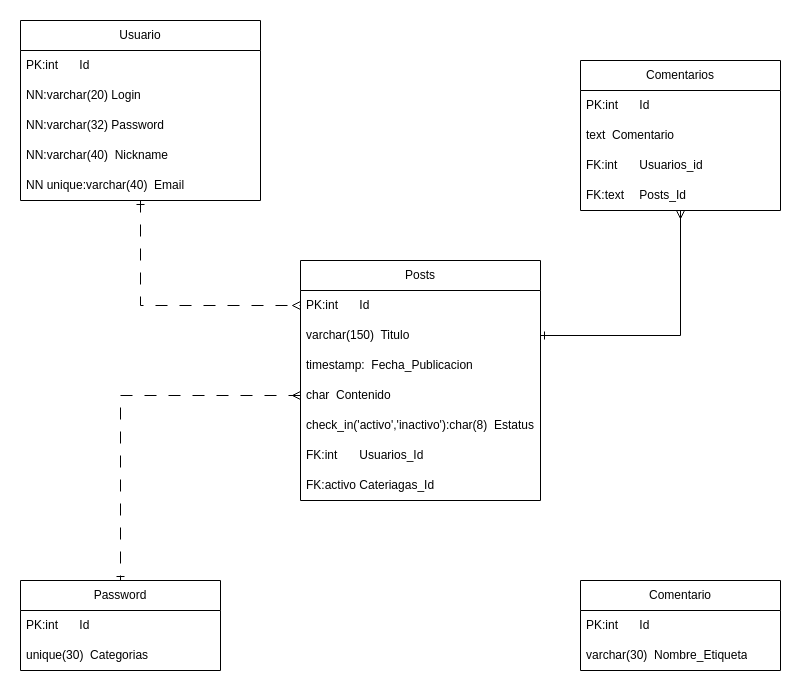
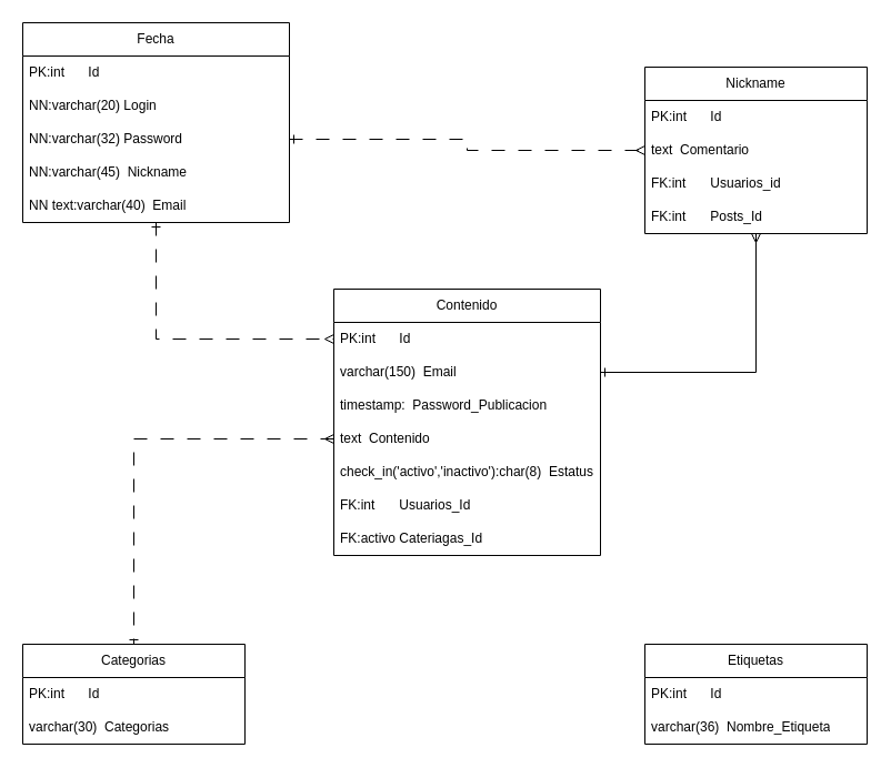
  <mxCell id="0" />
  <mxCell id="1" parent="0" />
  <mxCell id="2" style="edgeStyle=orthogonalEdgeStyle;rounded=0;orthogonalLoop=1;jettySize=auto;html=1;entryX=0;entryY=0.5;entryDx=0;entryDy=0;dashed=1;dashPattern=12 12;startArrow=ERone;startFill=0;endArrow=ERmany;endFill=0;" edge="1" parent="1" source="3" target="10"><mxGeometry relative="1" as="geometry" /></mxCell>
- <mxCell id="3" value="Usuario" style="swimlane;fontStyle=0;childLayout=stackLayout;horizontal=1;startSize=30;horizontalStack=0;resizeParent=1;resizeParentMax=0;resizeLast=0;collapsible=1;marginBottom=0;whiteSpace=wrap;html=1;" vertex="1" parent="1"><mxGeometry x="20" y="20" width="240" height="180" as="geometry" /></mxCell>
+ <mxCell id="3" value="Fecha" style="swimlane;fontStyle=0;childLayout=stackLayout;horizontal=1;startSize=30;horizontalStack=0;resizeParent=1;resizeParentMax=0;resizeLast=0;collapsible=1;marginBottom=0;whiteSpace=wrap;html=1;" vertex="1" parent="1"><mxGeometry x="20" y="20" width="240" height="180" as="geometry" /></mxCell>
  <mxCell id="4" value="PK:int&lt;span style=&quot;white-space: pre;&quot;&gt;&#09;&lt;/span&gt;Id" style="text;strokeColor=none;fillColor=none;align=left;verticalAlign=middle;spacingLeft=4;spacingRight=4;overflow=hidden;points=[[0,0.5],[1,0.5]];portConstraint=eastwest;rotatable=0;whiteSpace=wrap;html=1;" vertex="1" parent="3"><mxGeometry y="30" width="240" height="30" as="geometry" /></mxCell>
  <mxCell id="5" value="NN:varchar(20) Login" style="text;strokeColor=none;fillColor=none;align=left;verticalAlign=middle;spacingLeft=4;spacingRight=4;overflow=hidden;points=[[0,0.5],[1,0.5]];portConstraint=eastwest;rotatable=0;whiteSpace=wrap;html=1;" vertex="1" parent="3"><mxGeometry y="60" width="240" height="30" as="geometry" /></mxCell>
  <mxCell id="6" value="NN:varchar(32) Password" style="text;strokeColor=none;fillColor=none;align=left;verticalAlign=middle;spacingLeft=4;spacingRight=4;overflow=hidden;points=[[0,0.5],[1,0.5]];portConstraint=eastwest;rotatable=0;whiteSpace=wrap;html=1;" vertex="1" parent="3"><mxGeometry y="90" width="240" height="30" as="geometry" /></mxCell>
- <mxCell id="7" value="NN:varchar(40)&amp;nbsp; Nickname" style="text;strokeColor=none;fillColor=none;align=left;verticalAlign=middle;spacingLeft=4;spacingRight=4;overflow=hidden;points=[[0,0.5],[1,0.5]];portConstraint=eastwest;rotatable=0;whiteSpace=wrap;html=1;" vertex="1" parent="3"><mxGeometry y="120" width="240" height="30" as="geometry" /></mxCell>
- <mxCell id="8" value="NN unique:varchar(40)&amp;nbsp; Email" style="text;strokeColor=none;fillColor=none;align=left;verticalAlign=middle;spacingLeft=4;spacingRight=4;overflow=hidden;points=[[0,0.5],[1,0.5]];portConstraint=eastwest;rotatable=0;whiteSpace=wrap;html=1;" vertex="1" parent="3"><mxGeometry y="150" width="240" height="30" as="geometry" /></mxCell>
- <mxCell id="9" value="Posts" style="swimlane;fontStyle=0;childLayout=stackLayout;horizontal=1;startSize=30;horizontalStack=0;resizeParent=1;resizeParentMax=0;resizeLast=0;collapsible=1;marginBottom=0;whiteSpace=wrap;html=1;" vertex="1" parent="1"><mxGeometry x="300" y="260" width="240" height="240" as="geometry" /></mxCell>
+ <mxCell id="7" value="NN:varchar(45)&amp;nbsp; Nickname" style="text;strokeColor=none;fillColor=none;align=left;verticalAlign=middle;spacingLeft=4;spacingRight=4;overflow=hidden;points=[[0,0.5],[1,0.5]];portConstraint=eastwest;rotatable=0;whiteSpace=wrap;html=1;" vertex="1" parent="3"><mxGeometry y="120" width="240" height="30" as="geometry" /></mxCell>
+ <mxCell id="8" value="NN text:varchar(40)&amp;nbsp; Email" style="text;strokeColor=none;fillColor=none;align=left;verticalAlign=middle;spacingLeft=4;spacingRight=4;overflow=hidden;points=[[0,0.5],[1,0.5]];portConstraint=eastwest;rotatable=0;whiteSpace=wrap;html=1;" vertex="1" parent="3"><mxGeometry y="150" width="240" height="30" as="geometry" /></mxCell>
+ <mxCell id="9" value="Contenido" style="swimlane;fontStyle=0;childLayout=stackLayout;horizontal=1;startSize=30;horizontalStack=0;resizeParent=1;resizeParentMax=0;resizeLast=0;collapsible=1;marginBottom=0;whiteSpace=wrap;html=1;" vertex="1" parent="1"><mxGeometry x="300" y="260" width="240" height="240" as="geometry" /></mxCell>
  <mxCell id="10" value="PK:int&lt;span style=&quot;white-space: pre;&quot;&gt;&#09;&lt;/span&gt;Id" style="text;strokeColor=none;fillColor=none;align=left;verticalAlign=middle;spacingLeft=4;spacingRight=4;overflow=hidden;points=[[0,0.5],[1,0.5]];portConstraint=eastwest;rotatable=0;whiteSpace=wrap;html=1;" vertex="1" parent="9"><mxGeometry y="30" width="240" height="30" as="geometry" /></mxCell>
- <mxCell id="11" value="varchar(150)&amp;nbsp; Titulo" style="text;strokeColor=none;fillColor=none;align=left;verticalAlign=middle;spacingLeft=4;spacingRight=4;overflow=hidden;points=[[0,0.5],[1,0.5]];portConstraint=eastwest;rotatable=0;whiteSpace=wrap;html=1;" vertex="1" parent="9"><mxGeometry y="60" width="240" height="30" as="geometry" /></mxCell>
- <mxCell id="12" value="timestamp:&amp;nbsp; Fecha_Publicacion" style="text;strokeColor=none;fillColor=none;align=left;verticalAlign=middle;spacingLeft=4;spacingRight=4;overflow=hidden;points=[[0,0.5],[1,0.5]];portConstraint=eastwest;rotatable=0;whiteSpace=wrap;html=1;" vertex="1" parent="9"><mxGeometry y="90" width="240" height="30" as="geometry" /></mxCell>
- <mxCell id="13" value="char&amp;nbsp; Contenido" style="text;strokeColor=none;fillColor=none;align=left;verticalAlign=middle;spacingLeft=4;spacingRight=4;overflow=hidden;points=[[0,0.5],[1,0.5]];portConstraint=eastwest;rotatable=0;whiteSpace=wrap;html=1;" vertex="1" parent="9"><mxGeometry y="120" width="240" height="30" as="geometry" /></mxCell>
+ <mxCell id="11" value="varchar(150)&amp;nbsp; Email" style="text;strokeColor=none;fillColor=none;align=left;verticalAlign=middle;spacingLeft=4;spacingRight=4;overflow=hidden;points=[[0,0.5],[1,0.5]];portConstraint=eastwest;rotatable=0;whiteSpace=wrap;html=1;" vertex="1" parent="9"><mxGeometry y="60" width="240" height="30" as="geometry" /></mxCell>
+ <mxCell id="12" value="timestamp:&amp;nbsp; Password_Publicacion" style="text;strokeColor=none;fillColor=none;align=left;verticalAlign=middle;spacingLeft=4;spacingRight=4;overflow=hidden;points=[[0,0.5],[1,0.5]];portConstraint=eastwest;rotatable=0;whiteSpace=wrap;html=1;" vertex="1" parent="9"><mxGeometry y="90" width="240" height="30" as="geometry" /></mxCell>
+ <mxCell id="13" value="text&amp;nbsp; Contenido" style="text;strokeColor=none;fillColor=none;align=left;verticalAlign=middle;spacingLeft=4;spacingRight=4;overflow=hidden;points=[[0,0.5],[1,0.5]];portConstraint=eastwest;rotatable=0;whiteSpace=wrap;html=1;" vertex="1" parent="9"><mxGeometry y="120" width="240" height="30" as="geometry" /></mxCell>
  <mxCell id="14" value="check_in('activo','inactivo'):char(8)&amp;nbsp; Estatus" style="text;strokeColor=none;fillColor=none;align=left;verticalAlign=middle;spacingLeft=4;spacingRight=4;overflow=hidden;points=[[0,0.5],[1,0.5]];portConstraint=eastwest;rotatable=0;whiteSpace=wrap;html=1;" vertex="1" parent="9"><mxGeometry y="150" width="240" height="30" as="geometry" /></mxCell>
  <mxCell id="15" value="FK:int&lt;span style=&quot;white-space: pre;&quot;&gt;&#09;&lt;/span&gt;Usuarios_Id" style="text;strokeColor=none;fillColor=none;align=left;verticalAlign=middle;spacingLeft=4;spacingRight=4;overflow=hidden;points=[[0,0.5],[1,0.5]];portConstraint=eastwest;rotatable=0;whiteSpace=wrap;html=1;" vertex="1" parent="9"><mxGeometry y="180" width="240" height="30" as="geometry" /></mxCell>
  <mxCell id="16" value="FK:activo&lt;span style=&quot;white-space: pre;&quot;&gt;&#09;&lt;/span&gt;Cateriagas_Id" style="text;strokeColor=none;fillColor=none;align=left;verticalAlign=middle;spacingLeft=4;spacingRight=4;overflow=hidden;points=[[0,0.5],[1,0.5]];portConstraint=eastwest;rotatable=0;whiteSpace=wrap;html=1;" vertex="1" parent="9"><mxGeometry y="210" width="240" height="30" as="geometry" /></mxCell>
  <mxCell id="17" style="edgeStyle=orthogonalEdgeStyle;rounded=0;orthogonalLoop=1;jettySize=auto;html=1;entryX=1;entryY=0.5;entryDx=0;entryDy=0;dashed=0;dashPattern=12 12;startArrow=ERmany;startFill=0;endArrow=ERone;endFill=0;" edge="1" parent="1" source="18" target="11"><mxGeometry relative="1" as="geometry" /></mxCell>
- <mxCell id="18" value="Comentarios" style="swimlane;fontStyle=0;childLayout=stackLayout;horizontal=1;startSize=30;horizontalStack=0;resizeParent=1;resizeParentMax=0;resizeLast=0;collapsible=1;marginBottom=0;whiteSpace=wrap;html=1;" vertex="1" parent="1"><mxGeometry x="580" y="60" width="200" height="150" as="geometry" /></mxCell>
+ <mxCell id="18" value="Nickname" style="swimlane;fontStyle=0;childLayout=stackLayout;horizontal=1;startSize=30;horizontalStack=0;resizeParent=1;resizeParentMax=0;resizeLast=0;collapsible=1;marginBottom=0;whiteSpace=wrap;html=1;" vertex="1" parent="1"><mxGeometry x="580" y="60" width="200" height="150" as="geometry" /></mxCell>
  <mxCell id="19" value="PK:int&lt;span style=&quot;white-space: pre;&quot;&gt;&#09;&lt;/span&gt;Id" style="text;strokeColor=none;fillColor=none;align=left;verticalAlign=middle;spacingLeft=4;spacingRight=4;overflow=hidden;points=[[0,0.5],[1,0.5]];portConstraint=eastwest;rotatable=0;whiteSpace=wrap;html=1;" vertex="1" parent="18"><mxGeometry y="30" width="200" height="30" as="geometry" /></mxCell>
  <mxCell id="20" value="text&amp;nbsp; Comentario" style="text;strokeColor=none;fillColor=none;align=left;verticalAlign=middle;spacingLeft=4;spacingRight=4;overflow=hidden;points=[[0,0.5],[1,0.5]];portConstraint=eastwest;rotatable=0;whiteSpace=wrap;html=1;" vertex="1" parent="18"><mxGeometry y="60" width="200" height="30" as="geometry" /></mxCell>
  <mxCell id="21" value="FK:int&lt;span style=&quot;white-space: pre;&quot;&gt;&#09;&lt;/span&gt;Usuarios_id" style="text;strokeColor=none;fillColor=none;align=left;verticalAlign=middle;spacingLeft=4;spacingRight=4;overflow=hidden;points=[[0,0.5],[1,0.5]];portConstraint=eastwest;rotatable=0;whiteSpace=wrap;html=1;" vertex="1" parent="18"><mxGeometry y="90" width="200" height="30" as="geometry" /></mxCell>
- <mxCell id="22" value="FK:text&lt;span style=&quot;white-space: pre;&quot;&gt;&#09;&lt;/span&gt;Posts_Id" style="text;strokeColor=none;fillColor=none;align=left;verticalAlign=middle;spacingLeft=4;spacingRight=4;overflow=hidden;points=[[0,0.5],[1,0.5]];portConstraint=eastwest;rotatable=0;whiteSpace=wrap;html=1;" vertex="1" parent="18"><mxGeometry y="120" width="200" height="30" as="geometry" /></mxCell>
- <mxCell id="23" value="Password" style="swimlane;fontStyle=0;childLayout=stackLayout;horizontal=1;startSize=30;horizontalStack=0;resizeParent=1;resizeParentMax=0;resizeLast=0;collapsible=1;marginBottom=0;whiteSpace=wrap;html=1;" vertex="1" parent="1"><mxGeometry x="20" y="580" width="200" height="90" as="geometry" /></mxCell>
+ <mxCell id="22" value="FK:int&lt;span style=&quot;white-space: pre;&quot;&gt;&#09;&lt;/span&gt;Posts_Id" style="text;strokeColor=none;fillColor=none;align=left;verticalAlign=middle;spacingLeft=4;spacingRight=4;overflow=hidden;points=[[0,0.5],[1,0.5]];portConstraint=eastwest;rotatable=0;whiteSpace=wrap;html=1;" vertex="1" parent="18"><mxGeometry y="120" width="200" height="30" as="geometry" /></mxCell>
+ <mxCell id="23" value="Categorias" style="swimlane;fontStyle=0;childLayout=stackLayout;horizontal=1;startSize=30;horizontalStack=0;resizeParent=1;resizeParentMax=0;resizeLast=0;collapsible=1;marginBottom=0;whiteSpace=wrap;html=1;" vertex="1" parent="1"><mxGeometry x="20" y="580" width="200" height="90" as="geometry" /></mxCell>
  <mxCell id="24" value="PK:int&lt;span style=&quot;white-space: pre;&quot;&gt;&#09;&lt;/span&gt;Id" style="text;strokeColor=none;fillColor=none;align=left;verticalAlign=middle;spacingLeft=4;spacingRight=4;overflow=hidden;points=[[0,0.5],[1,0.5]];portConstraint=eastwest;rotatable=0;whiteSpace=wrap;html=1;" vertex="1" parent="23"><mxGeometry y="30" width="200" height="30" as="geometry" /></mxCell>
- <mxCell id="25" value="unique(30)&amp;nbsp; Categorias" style="text;strokeColor=none;fillColor=none;align=left;verticalAlign=middle;spacingLeft=4;spacingRight=4;overflow=hidden;points=[[0,0.5],[1,0.5]];portConstraint=eastwest;rotatable=0;whiteSpace=wrap;html=1;" vertex="1" parent="23"><mxGeometry y="60" width="200" height="30" as="geometry" /></mxCell>
- <mxCell id="26" value="Comentario" style="swimlane;fontStyle=0;childLayout=stackLayout;horizontal=1;startSize=30;horizontalStack=0;resizeParent=1;resizeParentMax=0;resizeLast=0;collapsible=1;marginBottom=0;whiteSpace=wrap;html=1;" vertex="1" parent="1"><mxGeometry x="580" y="580" width="200" height="90" as="geometry" /></mxCell>
+ <mxCell id="25" value="varchar(30)&amp;nbsp; Categorias" style="text;strokeColor=none;fillColor=none;align=left;verticalAlign=middle;spacingLeft=4;spacingRight=4;overflow=hidden;points=[[0,0.5],[1,0.5]];portConstraint=eastwest;rotatable=0;whiteSpace=wrap;html=1;" vertex="1" parent="23"><mxGeometry y="60" width="200" height="30" as="geometry" /></mxCell>
+ <mxCell id="26" value="Etiquetas" style="swimlane;fontStyle=0;childLayout=stackLayout;horizontal=1;startSize=30;horizontalStack=0;resizeParent=1;resizeParentMax=0;resizeLast=0;collapsible=1;marginBottom=0;whiteSpace=wrap;html=1;" vertex="1" parent="1"><mxGeometry x="580" y="580" width="200" height="90" as="geometry" /></mxCell>
  <mxCell id="27" value="PK:int&lt;span style=&quot;white-space: pre;&quot;&gt;&#09;&lt;/span&gt;Id" style="text;strokeColor=none;fillColor=none;align=left;verticalAlign=middle;spacingLeft=4;spacingRight=4;overflow=hidden;points=[[0,0.5],[1,0.5]];portConstraint=eastwest;rotatable=0;whiteSpace=wrap;html=1;" vertex="1" parent="26"><mxGeometry y="30" width="200" height="30" as="geometry" /></mxCell>
- <mxCell id="28" value="varchar(30)&amp;nbsp; Nombre_Etiqueta" style="text;strokeColor=none;fillColor=none;align=left;verticalAlign=middle;spacingLeft=4;spacingRight=4;overflow=hidden;points=[[0,0.5],[1,0.5]];portConstraint=eastwest;rotatable=0;whiteSpace=wrap;html=1;" vertex="1" parent="26"><mxGeometry y="60" width="200" height="30" as="geometry" /></mxCell>
+ <mxCell id="28" value="varchar(36)&amp;nbsp; Nombre_Etiqueta" style="text;strokeColor=none;fillColor=none;align=left;verticalAlign=middle;spacingLeft=4;spacingRight=4;overflow=hidden;points=[[0,0.5],[1,0.5]];portConstraint=eastwest;rotatable=0;whiteSpace=wrap;html=1;" vertex="1" parent="26"><mxGeometry y="60" width="200" height="30" as="geometry" /></mxCell>
  <mxCell id="29" style="edgeStyle=orthogonalEdgeStyle;rounded=0;orthogonalLoop=1;jettySize=auto;html=1;entryX=0.5;entryY=0;entryDx=0;entryDy=0;dashed=1;dashPattern=12 12;startArrow=ERmany;startFill=0;endArrow=ERone;endFill=0;" edge="1" parent="1" source="13" target="23"><mxGeometry relative="1" as="geometry" /></mxCell>
+ <mxCell id="30" style="edgeStyle=orthogonalEdgeStyle;rounded=0;orthogonalLoop=1;jettySize=auto;html=1;entryX=0;entryY=0.5;entryDx=0;entryDy=0;startArrow=ERone;startFill=0;dashed=1;dashPattern=12 12;endArrow=ERmany;endFill=0;" edge="1" parent="1" source="6" target="20"><mxGeometry relative="1" as="geometry" /></mxCell>
